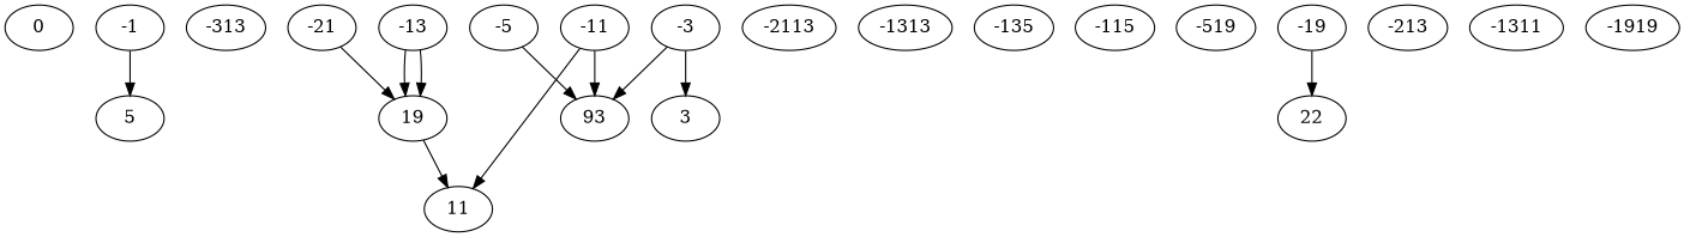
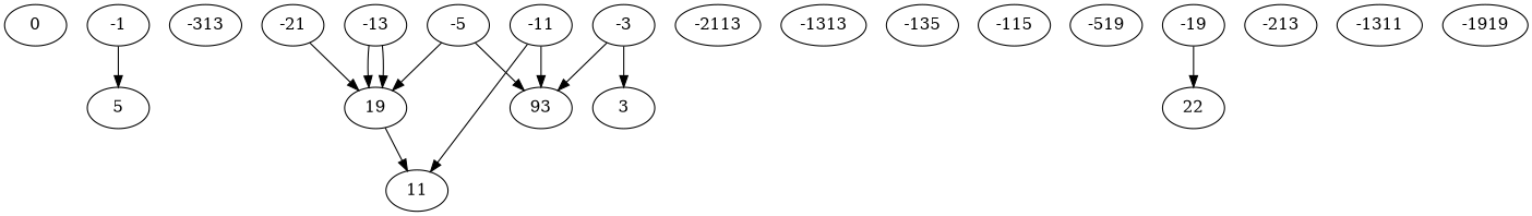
  digraph {
    0
    -1
    5
    -313
    -13
    19
    11
    -2113
    -1313
    -5
    n11 [label=93]
    -135
    -3
    3
    -115
    -519
    -19
    22
    -213
    -11
    -1311
    -21
    -1919
    -1 -> 5
    -13 -> 19
    -13 -> 19
    19 -> 11
+   -5 -> 19
    -5 -> n11
    -3 -> n11
    -3 -> 3
    -19 -> 22
    -11 -> 11
    -11 -> n11
    -21 -> 19
  }
